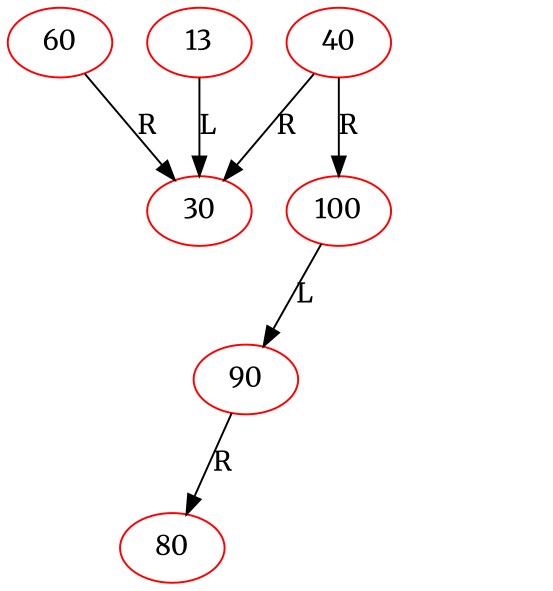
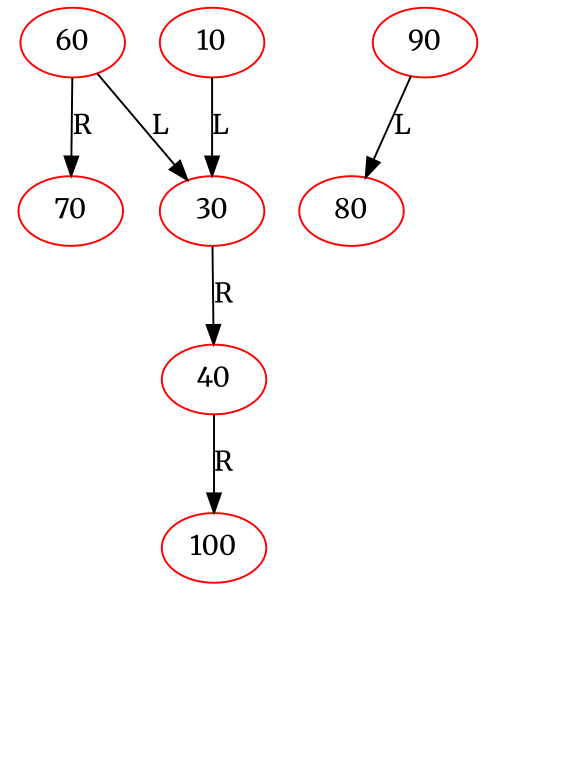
  digraph {
    fontname=Merriweather
    node [color=red fontname=Merriweather]
    edge [fontname=Merriweather]
    60
    30
+   70
    40
    HD0 [style=invis color=""]
-   10 [label=13]
+   10
    100
    90
    HD1 [style=invis color=""]
    80
    HD2 [style=invis color=""]
-   60 -> 30 [label=R]
-   40 -> 30 [label=R]
+   60 -> 30 [label=L]
+   60 -> 70 [label=R]
+   30 -> 40 [label=R]
+   70 -> HD0 [label=L style=invis]
    40 -> 100 [label=R]
    10 -> 30 [label=L]
-   100 -> 90 [label=L]
    100 -> HD1 [label=R style=invis]
-   90 -> 80 [label=R]
+   90 -> 80 [label=L]
    90 -> HD2 [label=R style=invis]
  }
